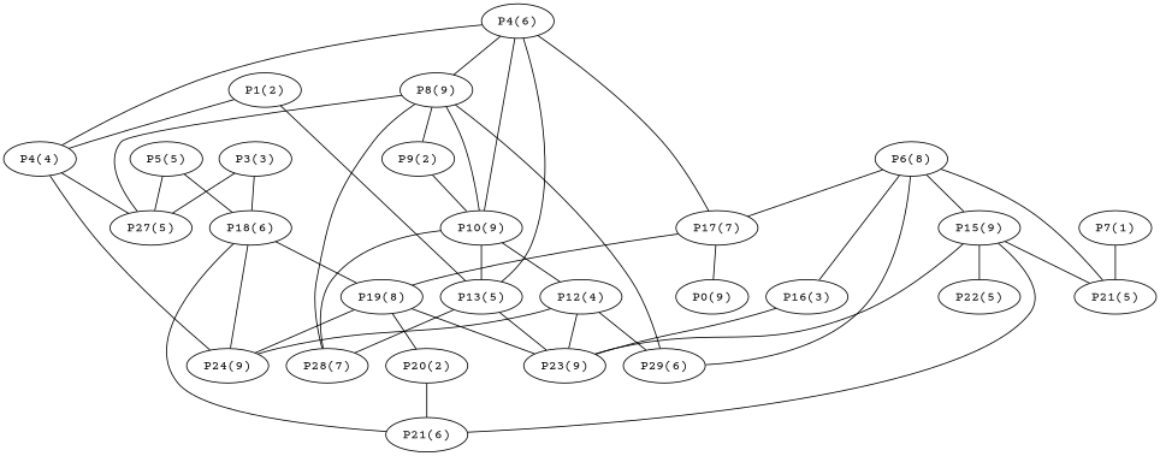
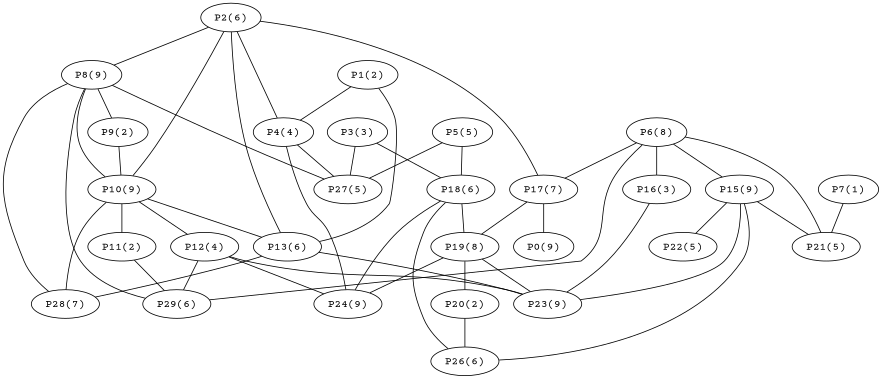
  graph {
    fontname="Courier Prime"
    node [fontname="Courier Prime"]
    edge [fontname="Courier Prime"]
    "P1(2)"
    "P4(4)"
-   "P13(5)"
+   "P13(5)" [label="P13(6)"]
    "P27(5)"
    "P24(9)"
    "P28(7)"
    "P23(9)"
-   "P2(6)" [label="P4(6)"]
+   "P2(6)"
    "P8(9)"
    "P10(9)"
    "P17(7)"
    "P29(6)"
    "P9(2)"
+   "P11(2)"
    "P12(4)"
    "P0(9)"
    "P19(8)"
    "P3(3)"
    "P18(6)"
-   "P26(6)" [label="P21(6)"]
+   "P26(6)"
    "P5(5)"
    "P6(8)"
    "P15(9)"
    "P16(3)"
    "P21(5)"
    "P22(5)"
    "P7(1)"
    "P20(2)"
    "P1(2)" -- "P4(4)"
    "P1(2)" -- "P13(5)"
    "P4(4)" -- "P27(5)"
    "P4(4)" -- "P24(9)"
    "P13(5)" -- "P28(7)"
    "P13(5)" -- "P23(9)"
    "P2(6)" -- "P4(4)"
    "P2(6)" -- "P13(5)"
    "P2(6)" -- "P8(9)"
    "P2(6)" -- "P10(9)"
    "P2(6)" -- "P17(7)"
    "P8(9)" -- "P27(5)"
    "P8(9)" -- "P28(7)"
    "P8(9)" -- "P10(9)"
    "P8(9)" -- "P29(6)"
    "P8(9)" -- "P9(2)"
    "P10(9)" -- "P13(5)"
    "P10(9)" -- "P28(7)"
+   "P10(9)" -- "P11(2)"
    "P10(9)" -- "P12(4)"
    "P17(7)" -- "P0(9)"
    "P17(7)" -- "P19(8)"
    "P9(2)" -- "P10(9)"
+   "P11(2)" -- "P29(6)"
    "P12(4)" -- "P24(9)"
    "P12(4)" -- "P23(9)"
    "P12(4)" -- "P29(6)"
    "P19(8)" -- "P24(9)"
    "P19(8)" -- "P23(9)"
    "P19(8)" -- "P20(2)"
    "P3(3)" -- "P27(5)"
    "P3(3)" -- "P18(6)"
    "P18(6)" -- "P24(9)"
    "P18(6)" -- "P19(8)"
    "P18(6)" -- "P26(6)"
    "P5(5)" -- "P27(5)"
    "P5(5)" -- "P18(6)"
    "P6(8)" -- "P17(7)"
    "P6(8)" -- "P29(6)"
    "P6(8)" -- "P15(9)"
    "P6(8)" -- "P16(3)"
    "P6(8)" -- "P21(5)"
    "P15(9)" -- "P23(9)"
    "P15(9)" -- "P26(6)"
    "P15(9)" -- "P21(5)"
    "P15(9)" -- "P22(5)"
    "P16(3)" -- "P23(9)"
    "P7(1)" -- "P21(5)"
    "P20(2)" -- "P26(6)"
  }
